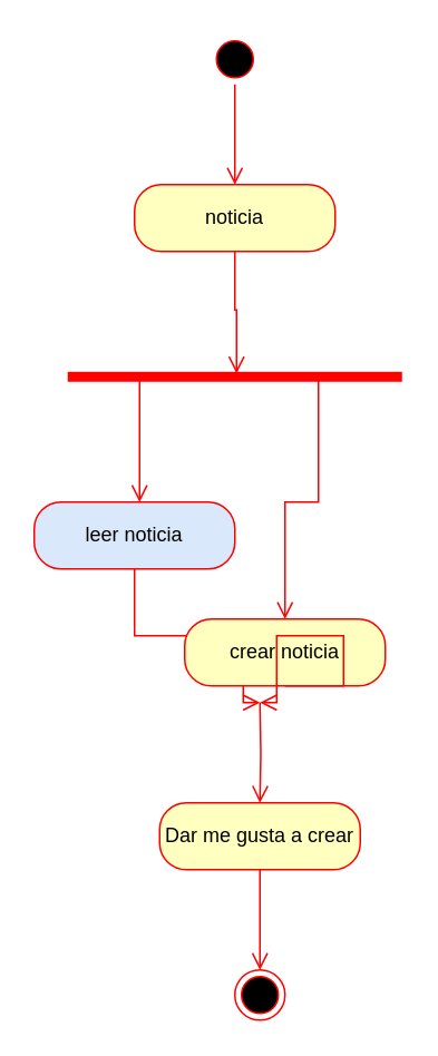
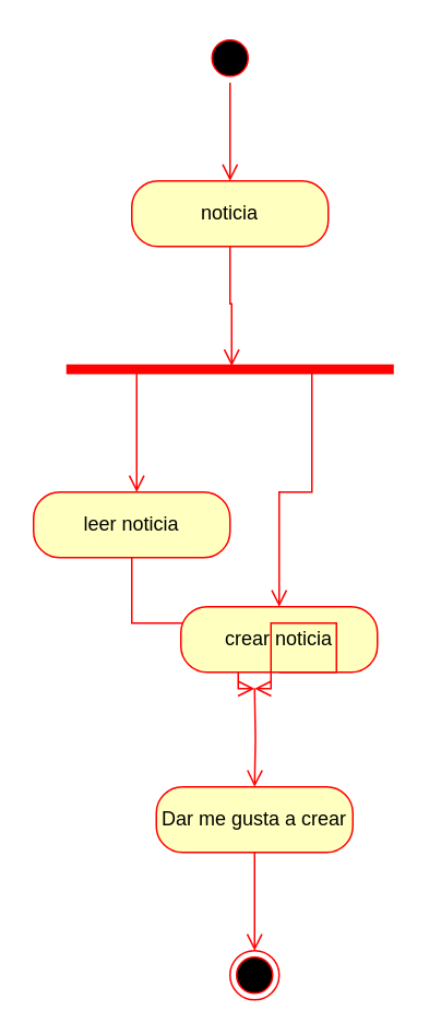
  <mxCell id="0" />
  <mxCell id="1" parent="0" />
  <mxCell id="2" value="" style="ellipse;html=1;shape=startState;fillColor=#000000;strokeColor=#ff0000;" vertex="1" parent="1"><mxGeometry x="125" y="20" width="30" height="30" as="geometry" /></mxCell>
  <mxCell id="3" value="" style="edgeStyle=orthogonalEdgeStyle;html=1;verticalAlign=bottom;endArrow=open;endSize=8;strokeColor=#ff0000;rounded=0;" edge="1" source="2" parent="1"><mxGeometry relative="1" as="geometry"><mxPoint x="140" y="110" as="targetPoint" /></mxGeometry></mxCell>
  <mxCell id="4" value="noticia" style="rounded=1;whiteSpace=wrap;html=1;arcSize=40;fontColor=#000000;fillColor=#ffffc0;strokeColor=#ff0000;" vertex="1" parent="1"><mxGeometry x="80" y="110" width="120" height="40" as="geometry" /></mxCell>
  <mxCell id="5" value="" style="edgeStyle=orthogonalEdgeStyle;html=1;verticalAlign=bottom;endArrow=open;endSize=8;strokeColor=#ff0000;rounded=0;entryX=0.505;entryY=0.3;entryDx=0;entryDy=0;entryPerimeter=0;" edge="1" source="4" parent="1" target="6"><mxGeometry relative="1" as="geometry"><mxPoint x="140" y="210" as="targetPoint" /></mxGeometry></mxCell>
  <mxCell id="6" value="" style="shape=line;html=1;strokeWidth=6;strokeColor=#ff0000;" vertex="1" parent="1"><mxGeometry x="40" y="220" width="200" height="10" as="geometry" /></mxCell>
  <mxCell id="7" value="" style="edgeStyle=orthogonalEdgeStyle;html=1;verticalAlign=bottom;endArrow=open;endSize=8;strokeColor=#ff0000;rounded=0;exitX=0.215;exitY=0.6;exitDx=0;exitDy=0;exitPerimeter=0;" edge="1" source="6" parent="1"><mxGeometry relative="1" as="geometry"><mxPoint x="83" y="300" as="targetPoint" /></mxGeometry></mxCell>
- <mxCell id="8" value="leer noticia" style="rounded=1;whiteSpace=wrap;html=1;arcSize=40;fontColor=#000000;fillColor=#dae8fc;strokeColor=#ff0000;" vertex="1" parent="1"><mxGeometry x="20" y="300" width="120" height="40" as="geometry" /></mxCell>
+ <mxCell id="8" value="leer noticia" style="rounded=1;whiteSpace=wrap;html=1;arcSize=40;fontColor=#000000;fillColor=#ffffc0;strokeColor=#ff0000;" vertex="1" parent="1"><mxGeometry x="20" y="300" width="120" height="40" as="geometry" /></mxCell>
  <mxCell id="9" value="" style="edgeStyle=orthogonalEdgeStyle;html=1;verticalAlign=bottom;endArrow=open;endSize=8;strokeColor=#ff0000;rounded=0;" edge="1" source="8" parent="1"><mxGeometry relative="1" as="geometry"><mxPoint x="155" y="420" as="targetPoint" /><Array as="points"><mxPoint x="80" y="380" /><mxPoint x="145" y="380" /><mxPoint x="145" y="420" /></Array></mxGeometry></mxCell>
  <mxCell id="10" value="" style="edgeStyle=orthogonalEdgeStyle;html=1;verticalAlign=bottom;endArrow=open;endSize=8;strokeColor=#ff0000;rounded=0;exitX=0.75;exitY=0.5;exitDx=0;exitDy=0;exitPerimeter=0;entryX=0.5;entryY=0;entryDx=0;entryDy=0;" edge="1" parent="1" source="6" target="11"><mxGeometry relative="1" as="geometry"><mxPoint x="190" y="300" as="targetPoint" /><mxPoint x="93" y="236" as="sourcePoint" /></mxGeometry></mxCell>
  <mxCell id="11" value="crear noticia" style="rounded=1;whiteSpace=wrap;html=1;arcSize=40;fontColor=#000000;fillColor=#ffffc0;strokeColor=#ff0000;" vertex="1" parent="1"><mxGeometry x="110" y="370" width="120" height="40" as="geometry" /></mxCell>
  <mxCell id="12" value="" style="edgeStyle=orthogonalEdgeStyle;html=1;verticalAlign=bottom;endArrow=open;endSize=8;strokeColor=#ff0000;rounded=0;exitX=0.5;exitY=1;exitDx=0;exitDy=0;" edge="1" parent="1" source="11"><mxGeometry relative="1" as="geometry"><mxPoint x="155" y="420" as="targetPoint" /><mxPoint x="90" y="350" as="sourcePoint" /><Array as="points"><mxPoint x="205" y="380" /><mxPoint x="165" y="380" /><mxPoint x="165" y="420" /></Array></mxGeometry></mxCell>
  <mxCell id="13" value="" style="edgeStyle=orthogonalEdgeStyle;html=1;verticalAlign=bottom;endArrow=open;endSize=8;strokeColor=#ff0000;rounded=0;entryX=0.5;entryY=0;entryDx=0;entryDy=0;" edge="1" parent="1" target="14"><mxGeometry relative="1" as="geometry"><mxPoint x="155" y="480" as="targetPoint" /><mxPoint x="155" y="420" as="sourcePoint" /></mxGeometry></mxCell>
  <mxCell id="14" value="Dar me gusta a crear" style="rounded=1;whiteSpace=wrap;html=1;arcSize=40;fontColor=#000000;fillColor=#ffffc0;strokeColor=#ff0000;" vertex="1" parent="1"><mxGeometry x="95" y="480" width="120" height="40" as="geometry" /></mxCell>
  <mxCell id="15" value="" style="edgeStyle=orthogonalEdgeStyle;html=1;verticalAlign=bottom;endArrow=open;endSize=8;strokeColor=#ff0000;rounded=0;entryX=0.5;entryY=0;entryDx=0;entryDy=0;" edge="1" source="14" parent="1" target="16"><mxGeometry relative="1" as="geometry"><mxPoint x="155" y="580" as="targetPoint" /></mxGeometry></mxCell>
  <mxCell id="16" value="" style="ellipse;html=1;shape=endState;fillColor=#000000;strokeColor=#ff0000;" vertex="1" parent="1"><mxGeometry x="140" y="580" width="30" height="30" as="geometry" /></mxCell>
